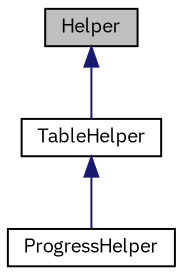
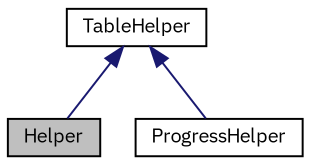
  digraph {
    fontname="IBM Plex Sans"
    node [color=black fillcolor=white fontname="IBM Plex Sans" fontsize=10 shape=record style=filled]
    edge [color=midnightblue dir=back fontname="IBM Plex Sans" fontsize=10 labelfontname=Helvetica labelfontsize=10 style=solid]
    n1 [fillcolor=grey75 fontcolor=black height=0.2 label=Helper width=0.4]
    n2 [height=0.2 label=TableHelper width=0.4]
    n3 [height=0.2 label=ProgressHelper width=0.4]
-   n1 -> n2
+   n2 -> n1
    n2 -> n3
  }
